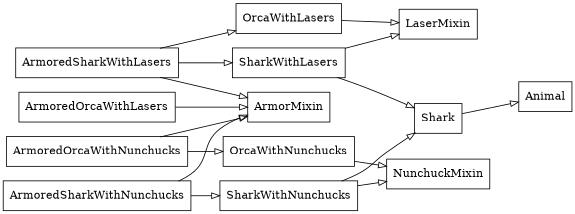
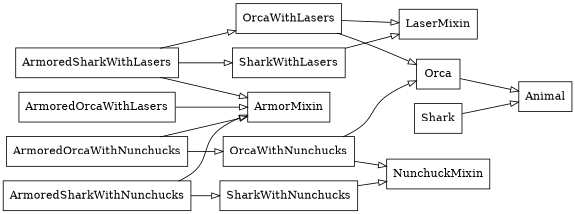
  digraph {
    rankdir=LR
    node [shape=record]
    edge [arrowhead=empty arrowtail=none]
    n1 [label=ArmoredOrcaWithLasers]
    n2 [label=ArmorMixin]
    n3 [label=OrcaWithLasers]
    n4 [label=LaserMixin]
+   n5 [label=Orca]
    n6 [label=Animal]
    n7 [label=Shark]
    n8 [label=ArmoredSharkWithLasers]
    n9 [label=SharkWithLasers]
    n10 [label=OrcaWithNunchucks]
    n11 [label=NunchuckMixin]
    n12 [label=ArmoredOrcaWithNunchucks]
    n13 [label=ArmoredSharkWithNunchucks]
    n14 [label=SharkWithNunchucks]
    n1 -> n2
    n3 -> n4
+   n3 -> n5
+   n5 -> n6
    n7 -> n6
    n8 -> n2
    n8 -> n3
    n8 -> n9
    n9 -> n4
-   n9 -> n7
+   n10 -> n5
    n10 -> n11
    n12 -> n2
    n12 -> n10
    n13 -> n2
    n13 -> n14
-   n14 -> n7
    n14 -> n11
  }
